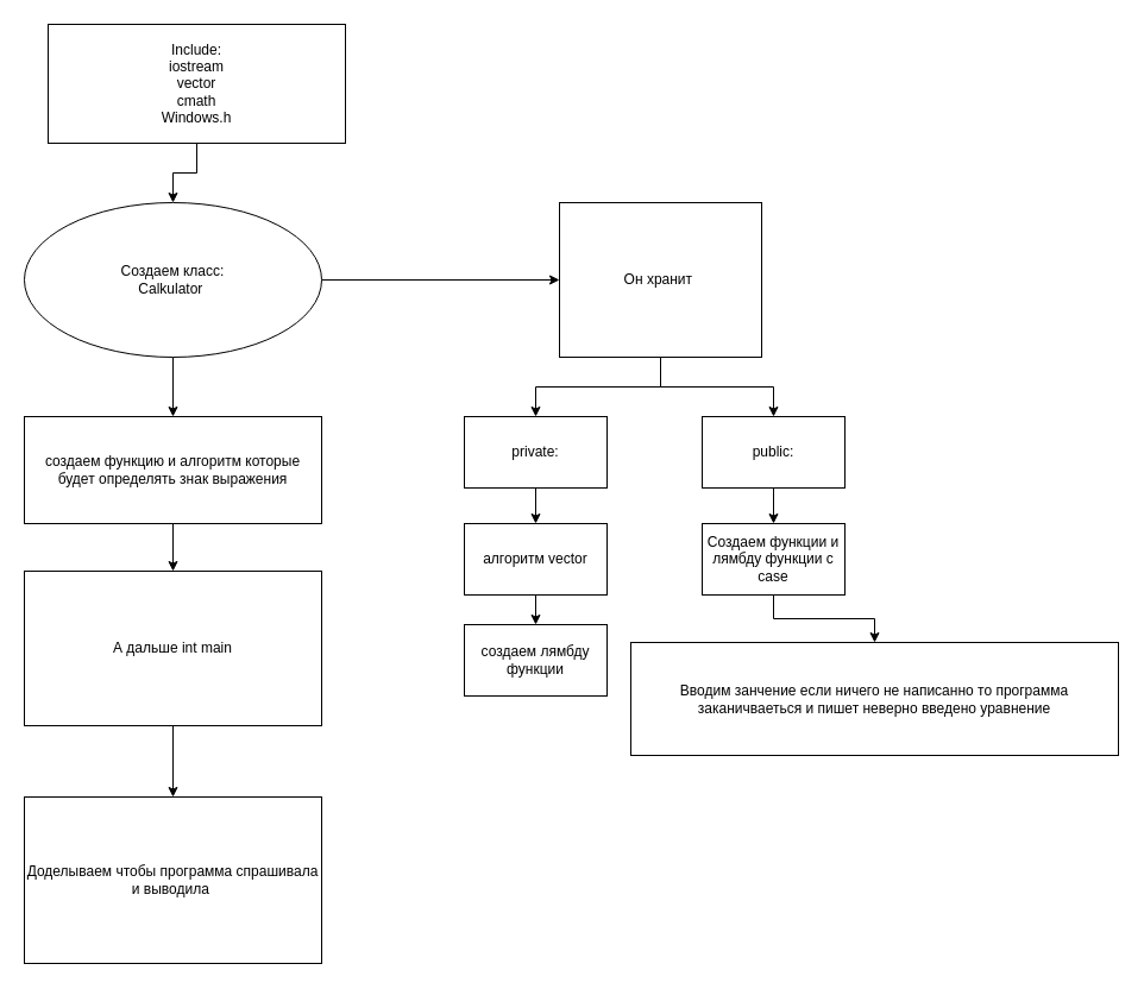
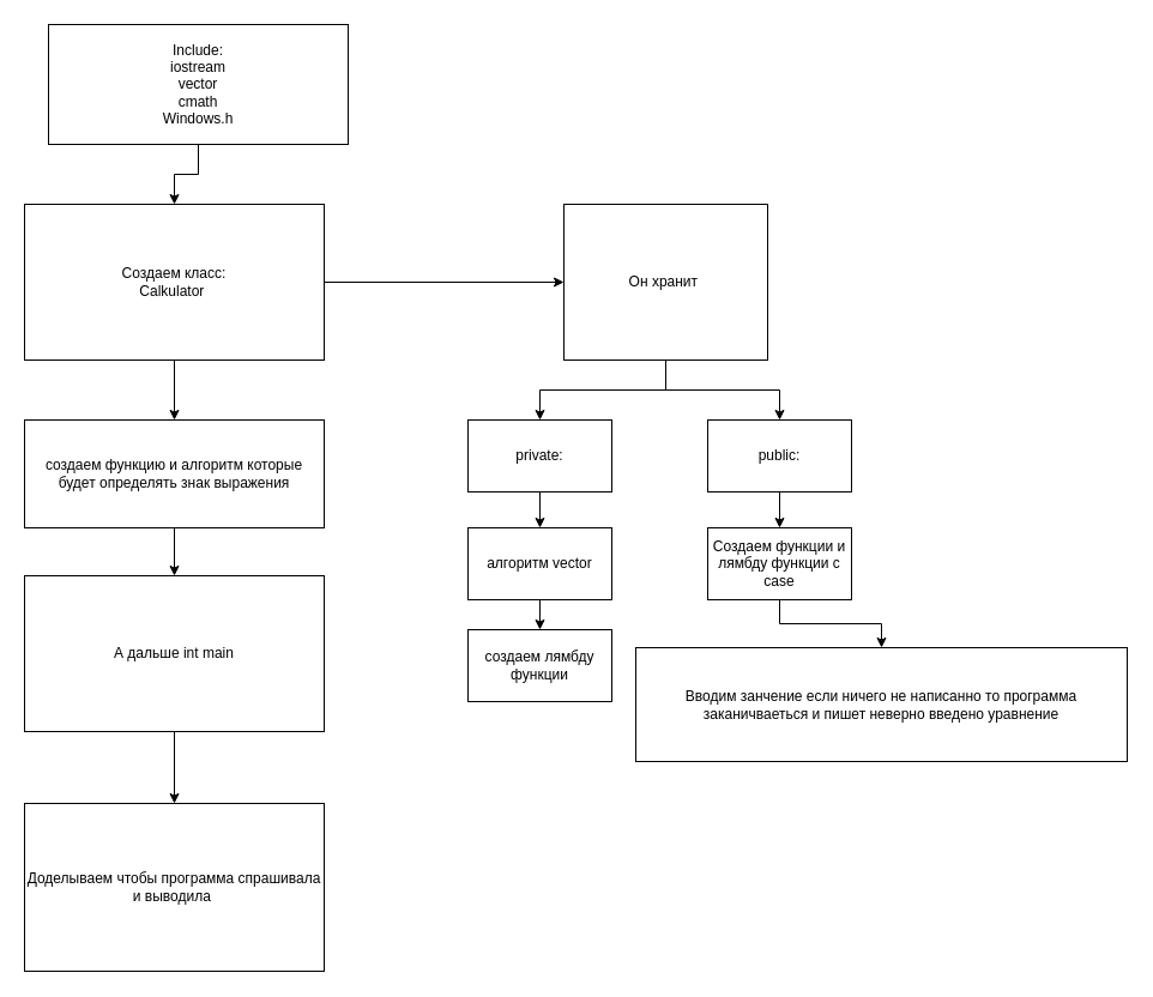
  <mxCell id="0" />
  <mxCell id="1" parent="0" />
  <mxCell id="2" style="edgeStyle=orthogonalEdgeStyle;rounded=0;orthogonalLoop=1;jettySize=auto;html=1;" parent="1" source="3" target="6" edge="1"><mxGeometry relative="1" as="geometry"><mxPoint x="315" y="200" as="targetPoint" /></mxGeometry></mxCell>
  <mxCell id="3" value="Include: &lt;br&gt;iostream&lt;br&gt;vector&lt;br&gt;cmath&lt;br&gt;Windows.h" style="rounded=0;whiteSpace=wrap;html=1;" parent="1" vertex="1"><mxGeometry x="40" y="20" width="250" height="100" as="geometry" /></mxCell>
  <mxCell id="4" style="edgeStyle=orthogonalEdgeStyle;rounded=0;orthogonalLoop=1;jettySize=auto;html=1;" parent="1" source="6" target="9" edge="1"><mxGeometry relative="1" as="geometry"><mxPoint x="530" y="235" as="targetPoint" /></mxGeometry></mxCell>
  <mxCell id="5" style="edgeStyle=orthogonalEdgeStyle;rounded=0;orthogonalLoop=1;jettySize=auto;html=1;" parent="1" source="6" target="21" edge="1"><mxGeometry relative="1" as="geometry"><mxPoint x="145" y="380" as="targetPoint" /></mxGeometry></mxCell>
- <mxCell id="6" value="Создаем класс:&lt;br&gt;Сalkulator&amp;nbsp;" style="ellipse;whiteSpace=wrap;html=1;" parent="1" vertex="1"><mxGeometry x="20" y="170" width="250" height="130" as="geometry" /></mxCell>
+ <mxCell id="6" value="Создаем класс:&lt;br&gt;Сalkulator&amp;nbsp;" style="rounded=0;whiteSpace=wrap;html=1;" parent="1" vertex="1"><mxGeometry x="20" y="170" width="250" height="130" as="geometry" /></mxCell>
  <mxCell id="7" style="edgeStyle=orthogonalEdgeStyle;rounded=0;orthogonalLoop=1;jettySize=auto;html=1;" parent="1" source="9" target="11" edge="1"><mxGeometry relative="1" as="geometry"><mxPoint x="555" y="370" as="targetPoint" /></mxGeometry></mxCell>
  <mxCell id="8" style="edgeStyle=orthogonalEdgeStyle;rounded=0;orthogonalLoop=1;jettySize=auto;html=1;" parent="1" source="9" target="13" edge="1"><mxGeometry relative="1" as="geometry"><mxPoint x="640" y="370" as="targetPoint" /></mxGeometry></mxCell>
  <mxCell id="9" value="Он хранит&amp;nbsp;" style="rounded=0;whiteSpace=wrap;html=1;" parent="1" vertex="1"><mxGeometry x="470" y="170" width="170" height="130" as="geometry" /></mxCell>
  <mxCell id="10" style="edgeStyle=orthogonalEdgeStyle;rounded=0;orthogonalLoop=1;jettySize=auto;html=1;" parent="1" source="11" target="15" edge="1"><mxGeometry relative="1" as="geometry"><mxPoint x="450" y="470" as="targetPoint" /></mxGeometry></mxCell>
  <mxCell id="11" value="private:" style="rounded=0;whiteSpace=wrap;html=1;" parent="1" vertex="1"><mxGeometry x="390" y="350" width="120" height="60" as="geometry" /></mxCell>
  <mxCell id="12" style="edgeStyle=orthogonalEdgeStyle;rounded=0;orthogonalLoop=1;jettySize=auto;html=1;" parent="1" source="13" target="18" edge="1"><mxGeometry relative="1" as="geometry"><mxPoint x="650" y="450" as="targetPoint" /></mxGeometry></mxCell>
  <mxCell id="13" value="public:" style="rounded=0;whiteSpace=wrap;html=1;" parent="1" vertex="1"><mxGeometry x="590" y="350" width="120" height="60" as="geometry" /></mxCell>
  <mxCell id="14" style="edgeStyle=orthogonalEdgeStyle;rounded=0;orthogonalLoop=1;jettySize=auto;html=1;" parent="1" source="15" target="16" edge="1"><mxGeometry relative="1" as="geometry"><mxPoint x="450" y="540" as="targetPoint" /></mxGeometry></mxCell>
  <mxCell id="15" value="алгоритм vector" style="rounded=0;whiteSpace=wrap;html=1;" parent="1" vertex="1"><mxGeometry x="390" y="440" width="120" height="60" as="geometry" /></mxCell>
  <mxCell id="16" value="создаем лямбду функции" style="rounded=0;whiteSpace=wrap;html=1;" parent="1" vertex="1"><mxGeometry x="390" y="525" width="120" height="60" as="geometry" /></mxCell>
  <mxCell id="17" style="edgeStyle=orthogonalEdgeStyle;rounded=0;orthogonalLoop=1;jettySize=auto;html=1;" parent="1" source="18" target="19" edge="1"><mxGeometry relative="1" as="geometry"><mxPoint x="650" y="530" as="targetPoint" /></mxGeometry></mxCell>
  <mxCell id="18" value="Создаем функции и лямбду функции с case" style="rounded=0;whiteSpace=wrap;html=1;" parent="1" vertex="1"><mxGeometry x="590" y="440" width="120" height="60" as="geometry" /></mxCell>
  <mxCell id="19" value="Вводим занчение если ничего не написанно то программа заканичваеться и пишет неверно введено уравнение" style="rounded=0;whiteSpace=wrap;html=1;" parent="1" vertex="1"><mxGeometry x="530" y="540" width="410" height="95" as="geometry" /></mxCell>
  <mxCell id="20" style="edgeStyle=orthogonalEdgeStyle;rounded=0;orthogonalLoop=1;jettySize=auto;html=1;" parent="1" source="21" target="23" edge="1"><mxGeometry relative="1" as="geometry"><mxPoint x="145" y="510" as="targetPoint" /></mxGeometry></mxCell>
  <mxCell id="21" value="создаем функцию и алгоритм которые будет определять знак выражения" style="rounded=0;whiteSpace=wrap;html=1;" parent="1" vertex="1"><mxGeometry x="20" y="350" width="250" height="90" as="geometry" /></mxCell>
  <mxCell id="22" style="edgeStyle=orthogonalEdgeStyle;rounded=0;orthogonalLoop=1;jettySize=auto;html=1;" parent="1" source="23" target="24" edge="1"><mxGeometry relative="1" as="geometry"><mxPoint x="145" y="670" as="targetPoint" /></mxGeometry></mxCell>
  <mxCell id="23" value="А дальше int main" style="rounded=0;whiteSpace=wrap;html=1;" parent="1" vertex="1"><mxGeometry x="20" y="480" width="250" height="130" as="geometry" /></mxCell>
  <mxCell id="24" value="Доделываем чтобы программа спрашивала и выводила&amp;nbsp;" style="rounded=0;whiteSpace=wrap;html=1;" parent="1" vertex="1"><mxGeometry x="20" y="670" width="250" height="140" as="geometry" /></mxCell>
